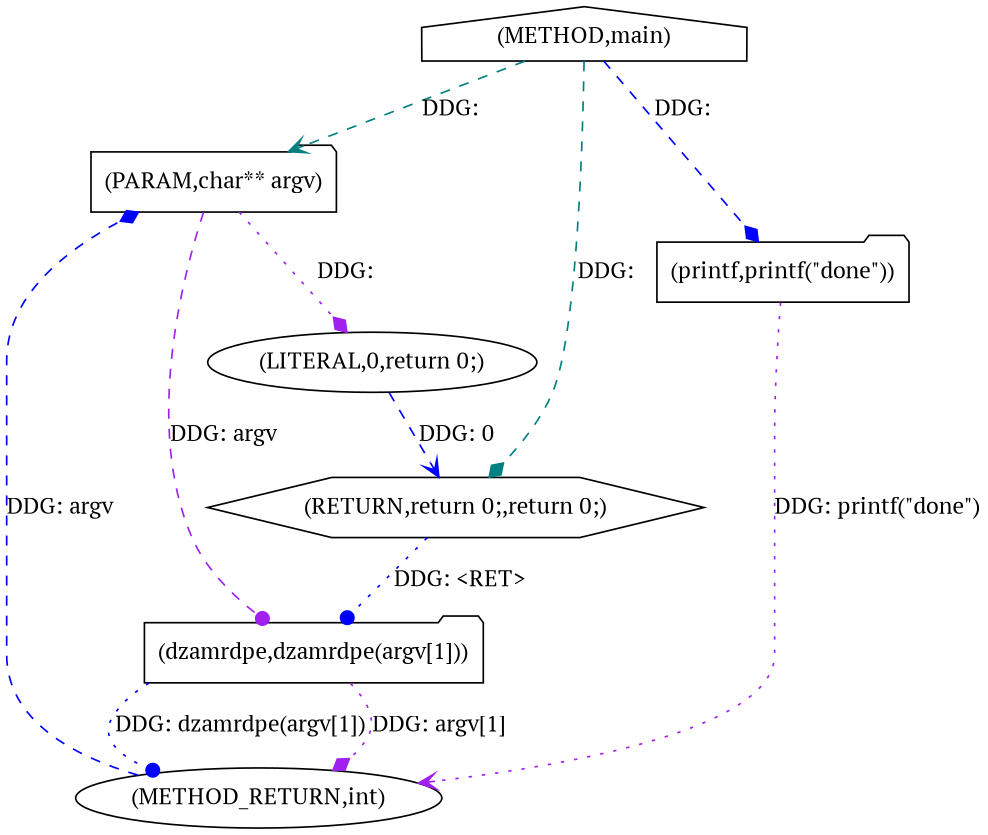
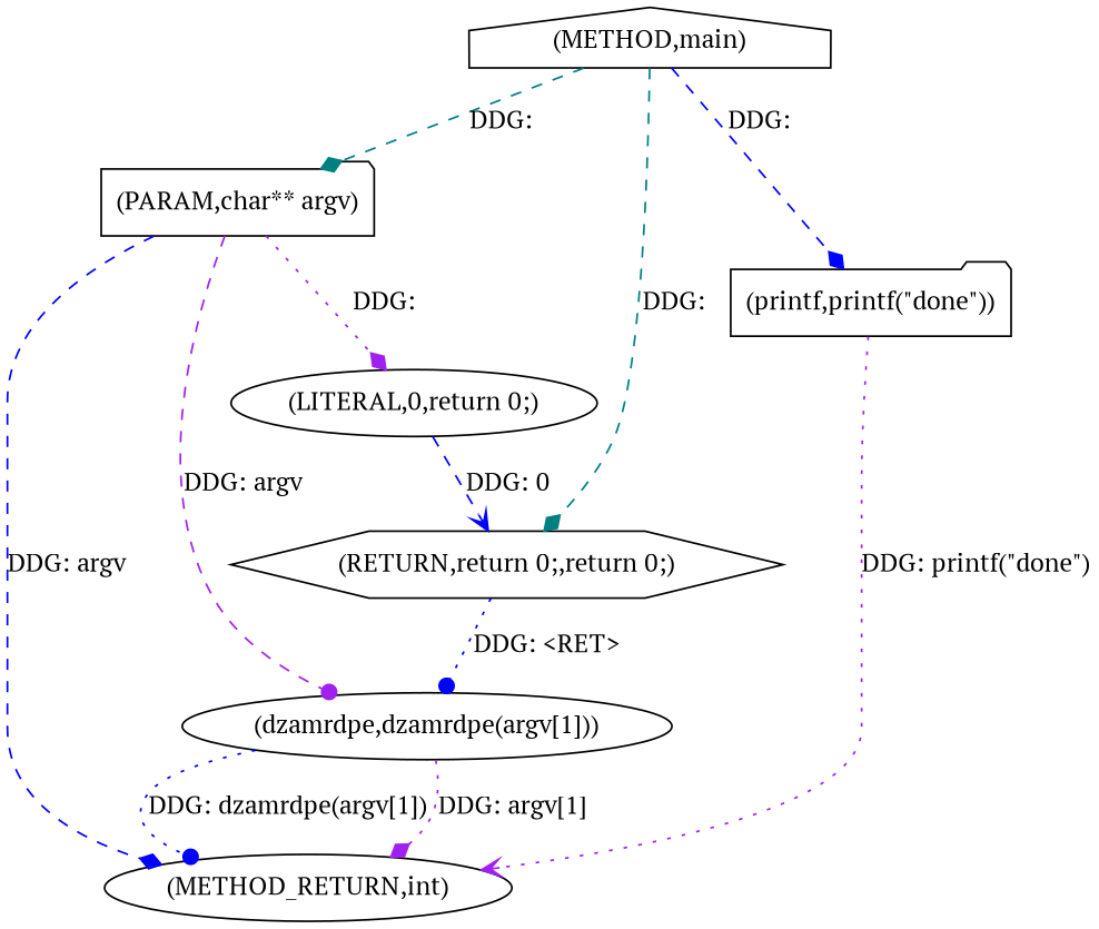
  digraph {
    fontname="PT Serif"
    node [fontname="PT Serif" shape=folder]
    edge [arrowhead=diamond color=blue fontname="PT Serif" style=dashed]
    n1 [label="(METHOD,main)" shape=house]
    n2 [label="(PARAM,char** argv)"]
    n3 [label="(printf,printf(\"done\"))"]
    n4 [label="(RETURN,return 0;,return 0;)" shape=hexagon]
    n5 [label="(LITERAL,0,return 0;)" shape=ellipse]
    n6 [label="(METHOD_RETURN,int)" shape=ellipse]
-   n7 [label="(dzamrdpe,dzamrdpe(argv[1]))"]
-   n1 -> n2 [arrowhead=vee color=teal label="DDG: "]
+   n7 [label="(dzamrdpe,dzamrdpe(argv[1]))" shape=ellipse]
+   n1 -> n2 [color=teal label="DDG: "]
    n1 -> n3 [label="DDG: "]
    n1 -> n4 [color=teal label="DDG: "]
    n2 -> n5 [color=purple label="DDG: " style=dotted]
-   n6 -> n2 [label="DDG: argv"]
+   n2 -> n6 [label="DDG: argv"]
    n2 -> n7 [arrowhead=dot color=purple label="DDG: argv"]
    n3 -> n6 [arrowhead=vee color=purple label="DDG: printf(\"done\")" style=dotted]
    n4 -> n7 [arrowhead=dot label="DDG: <RET>" style=dotted]
    n5 -> n4 [arrowhead=vee label="DDG: 0"]
    n7 -> n6 [arrowhead=dot label="DDG: dzamrdpe(argv[1])" style=dotted]
    n7 -> n6 [color=purple label="DDG: argv[1]" style=dotted]
  }
